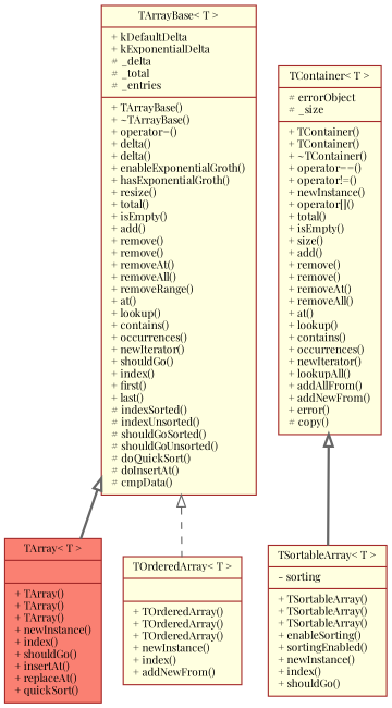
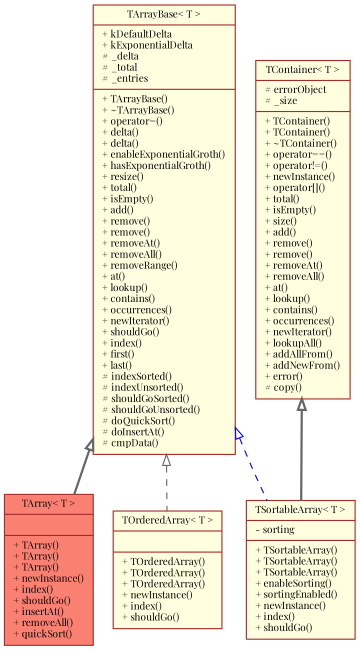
  digraph {
    fontname="Playfair Display"
    node [color=brown fillcolor=lightyellow fontname="Playfair Display" fontsize=9 shape=record style=filled]
    edge [arrowtail=empty color=gray40 dir=back fontname="Playfair Display" fontsize=9 labelfontname=Arial labelfontsize=9 style=bold]
    n1 [fontcolor=black height=0.2 label="{TArrayBase\< T \>\n|+ kDefaultDelta\l+ kExponentialDelta\l# _delta\l# _total\l# _entries\l|+ TArrayBase()\l+ ~TArrayBase()\l+ operator=()\l+ delta()\l+ delta()\l+ enableExponentialGroth()\l+ hasExponentialGroth()\l+ resize()\l+ total()\l+ isEmpty()\l+ add()\l+ remove()\l+ remove()\l+ removeAt()\l+ removeAll()\l+ removeRange()\l+ at()\l+ lookup()\l+ contains()\l+ occurrences()\l+ newIterator()\l+ shouldGo()\l+ index()\l+ first()\l+ last()\l# indexSorted()\l# indexUnsorted()\l# shouldGoSorted()\l# shouldGoUnsorted()\l# doQuickSort()\l# doInsertAt()\l# cmpData()\l}" width=0.4]
-   n2 [fillcolor=salmon height=0.2 label="{TArray\< T \>\n||+ TArray()\l+ TArray()\l+ TArray()\l+ newInstance()\l+ index()\l+ shouldGo()\l+ insertAt()\l+ replaceAt()\l+ quickSort()\l}" width=0.4]
-   n3 [height=0.2 label="{TOrderedArray\< T \>\n||+ TOrderedArray()\l+ TOrderedArray()\l+ TOrderedArray()\l+ newInstance()\l+ index()\l+ addNewFrom()\l}" width=0.4]
+   n2 [fillcolor=salmon height=0.2 label="{TArray\< T \>\n||+ TArray()\l+ TArray()\l+ TArray()\l+ newInstance()\l+ index()\l+ shouldGo()\l+ insertAt()\l+ removeAll()\l+ quickSort()\l}" width=0.4]
+   n3 [height=0.2 label="{TOrderedArray\< T \>\n||+ TOrderedArray()\l+ TOrderedArray()\l+ TOrderedArray()\l+ newInstance()\l+ index()\l+ shouldGo()\l}" width=0.4]
    n4 [height=0.2 label="{TSortableArray\< T \>\n|- sorting\l|+ TSortableArray()\l+ TSortableArray()\l+ TSortableArray()\l+ enableSorting()\l+ sortingEnabled()\l+ newInstance()\l+ index()\l+ shouldGo()\l}" width=0.4]
    n5 [height=0.2 label="{TContainer\< T \>\n|# errorObject\l# _size\l|+ TContainer()\l+ TContainer()\l+ ~TContainer()\l+ operator==()\l+ operator!=()\l+ newInstance()\l+ operator[]()\l+ total()\l+ isEmpty()\l+ size()\l+ add()\l+ remove()\l+ remove()\l+ removeAt()\l+ removeAll()\l+ at()\l+ lookup()\l+ contains()\l+ occurrences()\l+ newIterator()\l+ lookupAll()\l+ addAllFrom()\l+ addNewFrom()\l+ error()\l# copy()\l}" width=0.4]
    n1 -> n2
    n1 -> n3 [style=dashed]
+   n1 -> n4 [color=blue style=dashed]
    n5 -> n4
  }
